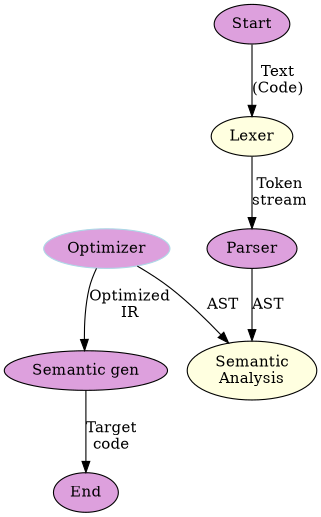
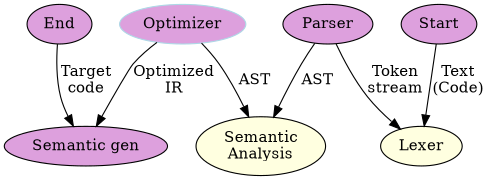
  digraph {
    rankdir=TB
    node [fillcolor=plum style=filled]
    Optimizer [color=lightblue]
    n2 [label="Semantic gen"]
    "Semantic\nAnalysis" [fillcolor=lightyellow]
    End
    Lexer [fillcolor=lightyellow]
    Start
    Parser
    Optimizer -> n2 [label="Optimized\nIR"]
    Optimizer -> "Semantic\nAnalysis" [label=AST]
-   n2 -> End [label="Target\ncode"]
-   Lexer -> Parser [label="Token\nstream"]
+   End -> n2 [label="Target\ncode"]
+   Parser -> Lexer [label="Token\nstream"]
    Start -> Lexer [label="Text\n(Code)"]
    Parser -> "Semantic\nAnalysis" [label=AST]
  }
